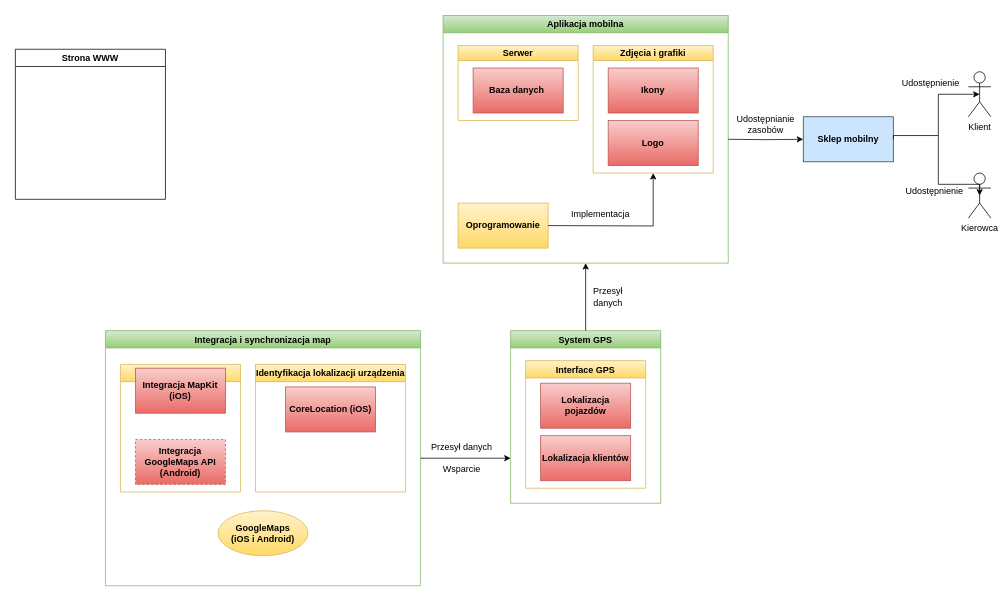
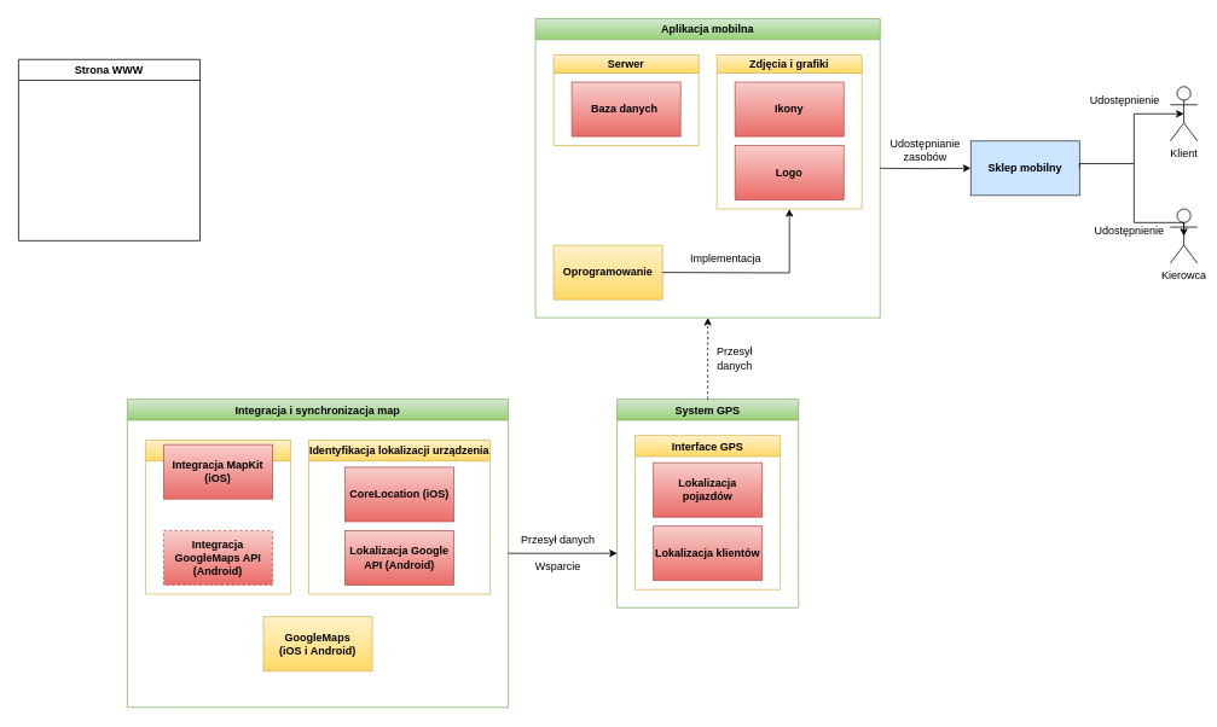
  <mxCell id="0" />
  <mxCell id="1" parent="0" />
  <mxCell id="2" value="Aplikacja mobilna" style="swimlane;fillColor=#d5e8d4;strokeColor=#82b366;gradientColor=#97d077;" vertex="1" parent="1"><mxGeometry x="590" y="20" width="380" height="330" as="geometry" /></mxCell>
  <mxCell id="3" value="Serwer" style="swimlane;startSize=20;fillColor=#fff2cc;strokeColor=#d6b656;gradientColor=#ffd966;" vertex="1" parent="2"><mxGeometry x="20" y="40" width="160" height="100" as="geometry" /></mxCell>
  <mxCell id="4" value="Baza danych&amp;nbsp;" style="rounded=0;whiteSpace=wrap;html=1;fillColor=#f8cecc;strokeColor=#b85450;gradientColor=#ea6b66;fontStyle=1" vertex="1" parent="3"><mxGeometry x="20" y="30" width="120" height="60" as="geometry" /></mxCell>
  <mxCell id="5" value="Zdjęcia i grafiki" style="swimlane;startSize=20;fillColor=#fff2cc;strokeColor=#d6b656;gradientColor=#ffd966;" vertex="1" parent="2"><mxGeometry x="200" y="40" width="160" height="170" as="geometry" /></mxCell>
  <mxCell id="6" value="Ikony" style="rounded=0;whiteSpace=wrap;html=1;fillColor=#f8cecc;strokeColor=#b85450;gradientColor=#ea6b66;fontStyle=1" vertex="1" parent="5"><mxGeometry x="20" y="30" width="120" height="60" as="geometry" /></mxCell>
  <mxCell id="7" value="Logo" style="rounded=0;whiteSpace=wrap;html=1;fillColor=#f8cecc;strokeColor=#b85450;gradientColor=#ea6b66;fontStyle=1" vertex="1" parent="5"><mxGeometry x="20" y="100" width="120" height="60" as="geometry" /></mxCell>
  <mxCell id="8" value="Oprogramowanie" style="rounded=0;whiteSpace=wrap;html=1;fillColor=#fff2cc;strokeColor=#d6b656;gradientColor=#ffd966;fontStyle=1" vertex="1" parent="2"><mxGeometry x="20" y="250" width="120" height="60" as="geometry" /></mxCell>
  <mxCell id="9" value="" style="endArrow=classic;html=1;rounded=0;edgeStyle=orthogonalEdgeStyle;entryX=0.5;entryY=1;entryDx=0;entryDy=0;" edge="1" parent="2" target="5"><mxGeometry width="50" height="50" relative="1" as="geometry"><mxPoint x="140" y="280" as="sourcePoint" /><mxPoint x="190" y="230" as="targetPoint" /></mxGeometry></mxCell>
  <mxCell id="10" value="Implementacja" style="text;html=1;strokeColor=none;fillColor=none;align=center;verticalAlign=middle;whiteSpace=wrap;rounded=0;strokeWidth=1;fontStyle=0" vertex="1" parent="2"><mxGeometry x="180" y="250" width="60" height="30" as="geometry" /></mxCell>
  <mxCell id="11" value="Sklep mobilny" style="rounded=0;whiteSpace=wrap;html=1;fillColor=#cce5ff;strokeColor=#36393d;fontStyle=1" vertex="1" parent="1"><mxGeometry x="1070" y="155" width="120" height="60" as="geometry" /></mxCell>
  <mxCell id="12" style="edgeStyle=orthogonalEdgeStyle;rounded=0;orthogonalLoop=1;jettySize=auto;html=1;exitX=0.5;exitY=1;exitDx=0;exitDy=0;" edge="1" parent="1"><mxGeometry relative="1" as="geometry"><mxPoint x="570" y="160" as="sourcePoint" /><mxPoint x="570" y="160" as="targetPoint" /></mxGeometry></mxCell>
  <mxCell id="13" value="" style="endArrow=classic;html=1;rounded=0;edgeStyle=orthogonalEdgeStyle;entryX=0;entryY=0.5;entryDx=0;entryDy=0;" edge="1" parent="1" target="11"><mxGeometry width="50" height="50" relative="1" as="geometry"><mxPoint x="970" y="185" as="sourcePoint" /><mxPoint x="1020" y="130" as="targetPoint" /></mxGeometry></mxCell>
  <mxCell id="14" value="Udostępnianie zasobów" style="text;html=1;strokeColor=none;fillColor=none;align=center;verticalAlign=middle;whiteSpace=wrap;rounded=0;" vertex="1" parent="1"><mxGeometry x="990" y="150" width="60" height="30" as="geometry" /></mxCell>
  <mxCell id="15" value="System GPS" style="swimlane;strokeWidth=1;gradientColor=#97d077;fillColor=#d5e8d4;strokeColor=#82b366;" vertex="1" parent="1"><mxGeometry x="680" y="440" width="200" height="230" as="geometry" /></mxCell>
  <mxCell id="16" value="Interface GPS" style="swimlane;strokeWidth=1;fontStyle=1;gradientColor=#ffd966;fillColor=#fff2cc;strokeColor=#d6b656;" vertex="1" parent="15"><mxGeometry x="20" y="40" width="160" height="170" as="geometry" /></mxCell>
  <mxCell id="17" value="Lokalizacja pojazdów" style="rounded=0;whiteSpace=wrap;html=1;strokeWidth=1;fontStyle=1;gradientColor=#ea6b66;fillColor=#f8cecc;strokeColor=#b85450;" vertex="1" parent="16"><mxGeometry x="20" y="30" width="120" height="60" as="geometry" /></mxCell>
  <mxCell id="18" value="Lokalizacja klientów" style="rounded=0;whiteSpace=wrap;html=1;strokeWidth=1;fontStyle=1;gradientColor=#ea6b66;fillColor=#f8cecc;strokeColor=#b85450;" vertex="1" parent="16"><mxGeometry x="20" y="100" width="120" height="60" as="geometry" /></mxCell>
- <mxCell id="19" value="" style="endArrow=classic;html=1;rounded=0;edgeStyle=orthogonalEdgeStyle;exitX=0.5;exitY=0;exitDx=0;exitDy=0;entryX=0.5;entryY=1;entryDx=0;entryDy=0;" edge="1" parent="1" source="15" target="2"><mxGeometry width="50" height="50" relative="1" as="geometry"><mxPoint x="770" y="420" as="sourcePoint" /><mxPoint x="820" y="370" as="targetPoint" /></mxGeometry></mxCell>
+ <mxCell id="19" value="" style="endArrow=classic;html=1;rounded=0;edgeStyle=orthogonalEdgeStyle;exitX=0.5;exitY=0;exitDx=0;exitDy=0;entryX=0.5;entryY=1;entryDx=0;entryDy=0;dashed=1;" edge="1" parent="1" source="15" target="2"><mxGeometry width="50" height="50" relative="1" as="geometry"><mxPoint x="770" y="420" as="sourcePoint" /><mxPoint x="820" y="370" as="targetPoint" /></mxGeometry></mxCell>
  <mxCell id="20" value="Przesył danych" style="text;html=1;strokeColor=none;fillColor=none;align=center;verticalAlign=middle;whiteSpace=wrap;rounded=0;" vertex="1" parent="1"><mxGeometry x="780" y="380" width="60" height="30" as="geometry" /></mxCell>
  <mxCell id="21" value="Integracja i synchronizacja map" style="swimlane;strokeWidth=1;gradientColor=#97d077;fillColor=#d5e8d4;strokeColor=#82b366;" vertex="1" parent="1"><mxGeometry x="140" y="440" width="420" height="340" as="geometry" /></mxCell>
  <mxCell id="22" value="Wsparcie kierowcy" style="swimlane;strokeWidth=1;gradientColor=#ffd966;fillColor=#fff2cc;strokeColor=#d6b656;" vertex="1" parent="21"><mxGeometry x="20" y="45" width="160" height="170" as="geometry" /></mxCell>
  <mxCell id="23" value="Integracja MapKit (iOS)" style="rounded=0;whiteSpace=wrap;html=1;strokeWidth=1;gradientColor=#ea6b66;fillColor=#f8cecc;strokeColor=#b85450;fontStyle=1" vertex="1" parent="22"><mxGeometry x="20" y="5" width="120" height="60" as="geometry" /></mxCell>
  <mxCell id="24" value="Integracja GoogleMaps API (Android)" style="rounded=0;whiteSpace=wrap;html=1;strokeWidth=1;gradientColor=#ea6b66;fillColor=#f8cecc;strokeColor=#b85450;fontStyle=1;dashed=1;" vertex="1" parent="22"><mxGeometry x="20" y="100" width="120" height="60" as="geometry" /></mxCell>
  <mxCell id="25" value="Identyfikacja lokalizacji urządzenia" style="swimlane;strokeWidth=1;gradientColor=#ffd966;fillColor=#fff2cc;strokeColor=#d6b656;" vertex="1" parent="21"><mxGeometry x="200" y="45" width="200" height="170" as="geometry" /></mxCell>
  <mxCell id="26" value="CoreLocation (iOS)" style="rounded=0;whiteSpace=wrap;html=1;strokeWidth=1;gradientColor=#ea6b66;fillColor=#f8cecc;strokeColor=#b85450;fontStyle=1" vertex="1" parent="25"><mxGeometry x="40" y="30" width="120" height="60" as="geometry" /></mxCell>
- <mxCell id="28" value="GoogleMaps &lt;br&gt;(iOS i Android)" style="ellipse;whiteSpace=wrap;html=1;strokeWidth=1;gradientColor=#ffd966;fillColor=#fff2cc;strokeColor=#d6b656;fontStyle=1;" vertex="1" parent="21"><mxGeometry x="150" y="240" width="120" height="60" as="geometry" /></mxCell>
+ <mxCell id="27" value="Lokalizacja Google API (Android)" style="rounded=0;whiteSpace=wrap;html=1;strokeWidth=1;gradientColor=#ea6b66;fillColor=#f8cecc;strokeColor=#b85450;fontStyle=1" vertex="1" parent="25"><mxGeometry x="40" y="100" width="120" height="60" as="geometry" /></mxCell>
+ <mxCell id="28" value="GoogleMaps &lt;br&gt;(iOS i Android)" style="rounded=0;whiteSpace=wrap;html=1;strokeWidth=1;gradientColor=#ffd966;fillColor=#fff2cc;strokeColor=#d6b656;fontStyle=1" vertex="1" parent="21"><mxGeometry x="150" y="240" width="120" height="60" as="geometry" /></mxCell>
  <mxCell id="29" value="" style="endArrow=classic;html=1;rounded=0;edgeStyle=orthogonalEdgeStyle;" edge="1" parent="1"><mxGeometry width="50" height="50" relative="1" as="geometry"><mxPoint x="560" y="610" as="sourcePoint" /><mxPoint x="680" y="610" as="targetPoint" /></mxGeometry></mxCell>
  <mxCell id="30" value="Przesył danych" style="text;html=1;strokeColor=none;fillColor=none;align=center;verticalAlign=middle;whiteSpace=wrap;rounded=0;" vertex="1" parent="1"><mxGeometry x="570" y="580" width="90" height="30" as="geometry" /></mxCell>
  <mxCell id="31" value="Wsparcie" style="text;html=1;strokeColor=none;fillColor=none;align=center;verticalAlign=middle;whiteSpace=wrap;rounded=0;" vertex="1" parent="1"><mxGeometry x="585" y="610" width="60" height="30" as="geometry" /></mxCell>
  <mxCell id="32" value="Strona WWW" style="swimlane;strokeWidth=1;" vertex="1" parent="1"><mxGeometry x="20" y="65" width="200" height="200" as="geometry" /></mxCell>
  <mxCell id="33" value="Klient" style="shape=umlActor;verticalLabelPosition=bottom;verticalAlign=top;html=1;outlineConnect=0;strokeWidth=1;" vertex="1" parent="1"><mxGeometry x="1290" y="95" width="30" height="60" as="geometry" /></mxCell>
  <mxCell id="34" value="Kierowca" style="shape=umlActor;verticalLabelPosition=bottom;verticalAlign=top;html=1;outlineConnect=0;strokeWidth=1;" vertex="1" parent="1"><mxGeometry x="1290" y="230" width="30" height="60" as="geometry" /></mxCell>
  <mxCell id="35" value="" style="endArrow=classic;html=1;rounded=0;edgeStyle=orthogonalEdgeStyle;entryX=0.5;entryY=0.5;entryDx=0;entryDy=0;entryPerimeter=0;" edge="1" parent="1" target="33"><mxGeometry width="50" height="50" relative="1" as="geometry"><mxPoint x="1190" y="185" as="sourcePoint" /><mxPoint x="1240" y="130" as="targetPoint" /><Array as="points"><mxPoint x="1190" y="180" /><mxPoint x="1250" y="180" /><mxPoint x="1250" y="125" /></Array></mxGeometry></mxCell>
  <mxCell id="36" value="" style="endArrow=classic;html=1;rounded=0;edgeStyle=orthogonalEdgeStyle;entryX=0.5;entryY=0.5;entryDx=0;entryDy=0;entryPerimeter=0;" edge="1" parent="1" target="34"><mxGeometry width="50" height="50" relative="1" as="geometry"><mxPoint x="1250" y="180" as="sourcePoint" /><mxPoint x="1270" y="250" as="targetPoint" /><Array as="points"><mxPoint x="1250" y="245" /></Array></mxGeometry></mxCell>
  <mxCell id="37" value="Udostępnienie" style="text;html=1;strokeColor=none;fillColor=none;align=center;verticalAlign=middle;whiteSpace=wrap;rounded=0;" vertex="1" parent="1"><mxGeometry x="1210" y="100" width="60" height="20" as="geometry" /></mxCell>
  <mxCell id="38" value="Udostępnienie" style="text;html=1;strokeColor=none;fillColor=none;align=center;verticalAlign=middle;whiteSpace=wrap;rounded=0;" vertex="1" parent="1"><mxGeometry x="1220" y="250" width="50" height="10" as="geometry" /></mxCell>
